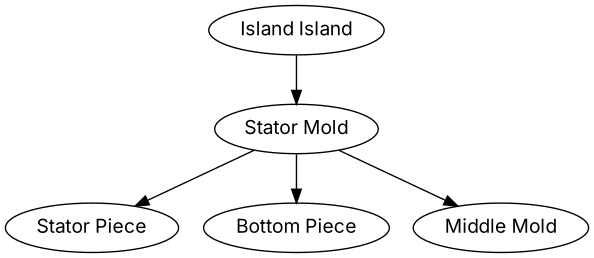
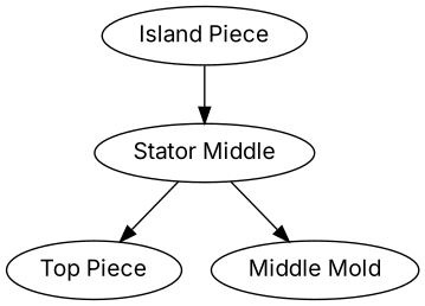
  digraph {
    fontname=Inter
    node [fontname=Inter]
    edge [fontname=Inter]
-   "Stator Mold"
-   "Top Piece" [label="Stator Piece"]
-   "Bottom Piece"
+   "Stator Mold" [label="Stator Middle"]
+   "Top Piece"
    n4 [label="Middle Mold"]
-   "Island Piece" [label="Island Island"]
+   "Island Piece"
    "Stator Mold" -> "Top Piece"
-   "Stator Mold" -> "Bottom Piece"
    "Stator Mold" -> n4
    "Island Piece" -> "Stator Mold"
  }
